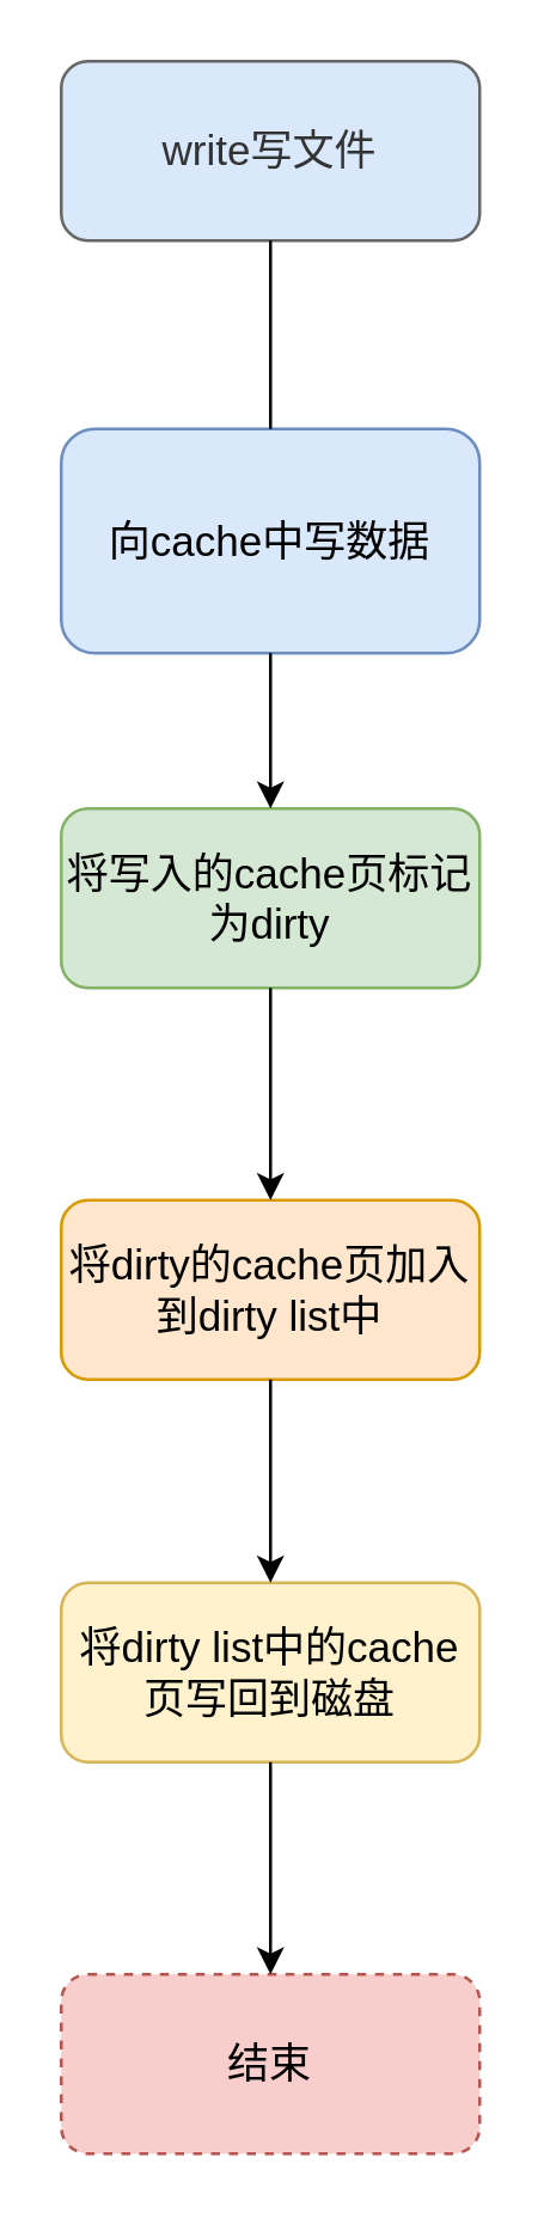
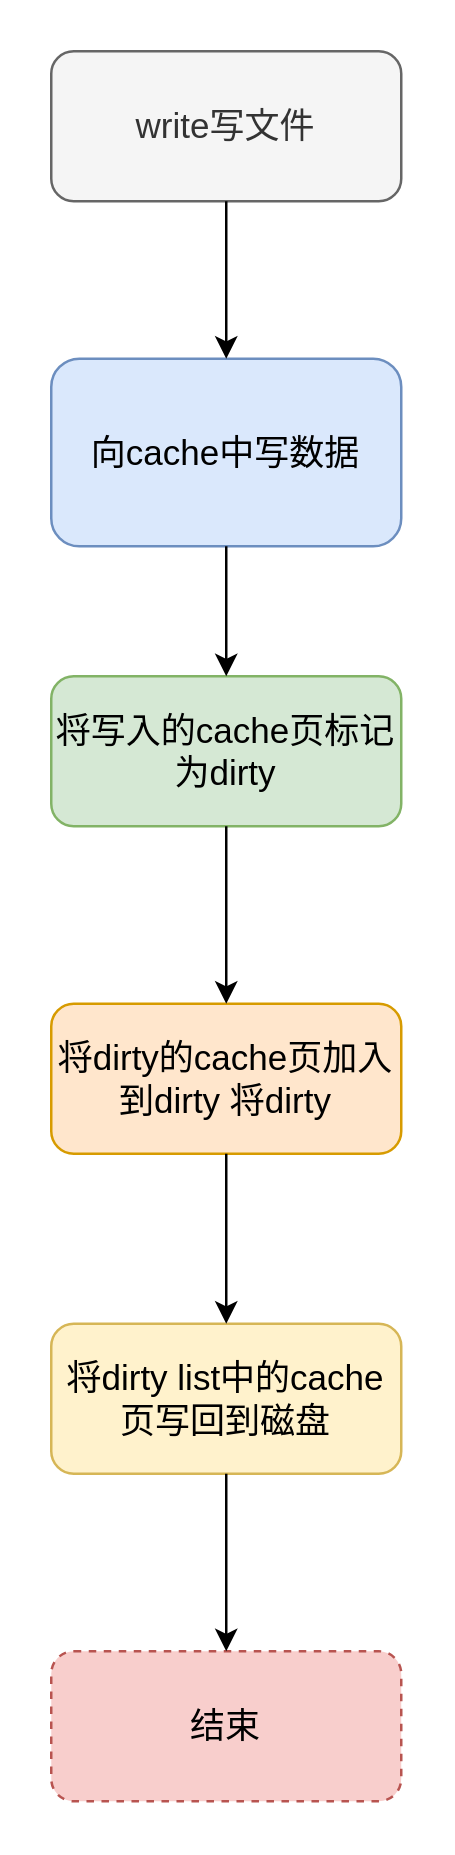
  <mxCell id="0" />
  <mxCell id="1" parent="0" />
- <mxCell id="2" value="write写文件" style="rounded=1;whiteSpace=wrap;html=1;fillColor=#dae8fc;fontColor=#333333;strokeColor=#666666;fontSize=14;" vertex="1" parent="1"><mxGeometry x="20" y="20" width="140" height="60" as="geometry" /></mxCell>
+ <mxCell id="2" value="write写文件" style="rounded=1;whiteSpace=wrap;html=1;fillColor=#f5f5f5;fontColor=#333333;strokeColor=#666666;fontSize=14;" vertex="1" parent="1"><mxGeometry x="20" y="20" width="140" height="60" as="geometry" /></mxCell>
  <mxCell id="3" value="向cache中写数据" style="rounded=1;whiteSpace=wrap;html=1;fillColor=#dae8fc;strokeColor=#6c8ebf;fontSize=14;" vertex="1" parent="1"><mxGeometry x="20" y="143" width="140" height="75" as="geometry" /></mxCell>
  <mxCell id="4" value="将写入的cache页标记为dirty" style="rounded=1;whiteSpace=wrap;html=1;fillColor=#d5e8d4;strokeColor=#82b366;fontSize=14;" vertex="1" parent="1"><mxGeometry x="20" y="270" width="140" height="60" as="geometry" /></mxCell>
- <mxCell id="5" value="将dirty的cache页加入到dirty list中" style="rounded=1;whiteSpace=wrap;html=1;fillColor=#ffe6cc;strokeColor=#d79b00;fontSize=14;" vertex="1" parent="1"><mxGeometry x="20" y="401" width="140" height="60" as="geometry" /></mxCell>
+ <mxCell id="5" value="将dirty的cache页加入到dirty 将dirty" style="rounded=1;whiteSpace=wrap;html=1;fillColor=#ffe6cc;strokeColor=#d79b00;fontSize=14;" vertex="1" parent="1"><mxGeometry x="20" y="401" width="140" height="60" as="geometry" /></mxCell>
  <mxCell id="6" value="将dirty list中的cache页写回到磁盘" style="rounded=1;whiteSpace=wrap;html=1;fillColor=#fff2cc;strokeColor=#d6b656;fontSize=14;" vertex="1" parent="1"><mxGeometry x="20" y="529" width="140" height="60" as="geometry" /></mxCell>
  <mxCell id="7" value="结束" style="rounded=1;whiteSpace=wrap;html=1;fillColor=#f8cecc;strokeColor=#b85450;fontSize=14;dashed=1;" vertex="1" parent="1"><mxGeometry x="20" y="660" width="140" height="60" as="geometry" /></mxCell>
- <mxCell id="8" value="" style="endArrow=none;html=1;rounded=0;exitX=0.5;exitY=1;exitDx=0;exitDy=0;fontSize=14;" edge="1" parent="1" source="2" target="3"><mxGeometry width="50" height="50" relative="1" as="geometry"><mxPoint x="90" y="250" as="sourcePoint" /><mxPoint x="140" y="200" as="targetPoint" /></mxGeometry></mxCell>
+ <mxCell id="8" value="" style="endArrow=classic;html=1;rounded=0;exitX=0.5;exitY=1;exitDx=0;exitDy=0;fontSize=14;" edge="1" parent="1" source="2" target="3"><mxGeometry width="50" height="50" relative="1" as="geometry"><mxPoint x="90" y="250" as="sourcePoint" /><mxPoint x="140" y="200" as="targetPoint" /></mxGeometry></mxCell>
  <mxCell id="9" value="" style="endArrow=classic;html=1;rounded=0;exitX=0.5;exitY=1;exitDx=0;exitDy=0;entryX=0.5;entryY=0;entryDx=0;entryDy=0;fontSize=14;" edge="1" parent="1" source="3" target="4"><mxGeometry width="50" height="50" relative="1" as="geometry"><mxPoint x="90" y="250" as="sourcePoint" /><mxPoint x="140" y="200" as="targetPoint" /></mxGeometry></mxCell>
  <mxCell id="10" value="" style="endArrow=classic;html=1;rounded=0;exitX=0.5;exitY=1;exitDx=0;exitDy=0;entryX=0.5;entryY=0;entryDx=0;entryDy=0;fontSize=14;" edge="1" parent="1" source="4" target="5"><mxGeometry width="50" height="50" relative="1" as="geometry"><mxPoint x="90" y="250" as="sourcePoint" /><mxPoint x="140" y="200" as="targetPoint" /></mxGeometry></mxCell>
  <mxCell id="11" value="" style="endArrow=classic;html=1;rounded=0;exitX=0.5;exitY=1;exitDx=0;exitDy=0;entryX=0.5;entryY=0;entryDx=0;entryDy=0;fontSize=14;" edge="1" parent="1" source="5" target="6"><mxGeometry width="50" height="50" relative="1" as="geometry"><mxPoint x="90" y="550" as="sourcePoint" /><mxPoint x="140" y="500" as="targetPoint" /></mxGeometry></mxCell>
  <mxCell id="12" value="" style="endArrow=classic;html=1;rounded=0;exitX=0.5;exitY=1;exitDx=0;exitDy=0;entryX=0.5;entryY=0;entryDx=0;entryDy=0;fontSize=14;" edge="1" parent="1" source="6" target="7"><mxGeometry width="50" height="50" relative="1" as="geometry"><mxPoint x="90" y="550" as="sourcePoint" /><mxPoint x="140" y="500" as="targetPoint" /></mxGeometry></mxCell>
